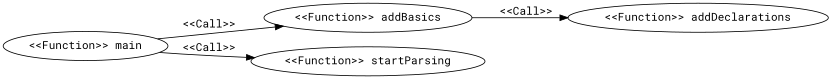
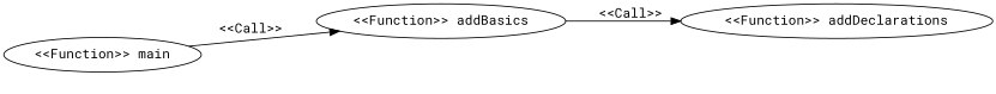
  digraph {
    compound=true
    fontname="Roboto Mono"
    rankdir=LR
    node [fontname="Roboto Mono"]
    edge [fontname="Roboto Mono"]
    n1 [label="<<Function>> addBasics"]
    n2 [label="<<Function>> addDeclarations"]
-   n3 [label="<<Function>> startParsing"]
    n4 [label="<<Function>> main"]
    n1 -> n2 [label="<<Call>>"]
    n4 -> n1 [label="<<Call>>"]
-   n4 -> n3 [label="<<Call>>"]
  }
